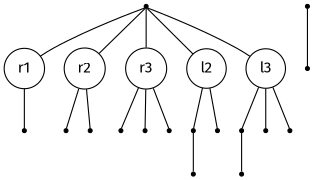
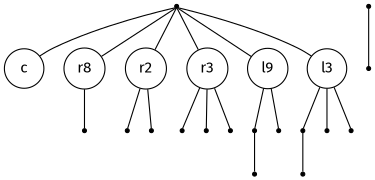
  graph {
    fontname="Fira Sans"
    fontsize="6pt"
    node [fontname="Fira Sans" shape=point]
    edge [fontname="Fira Sans"]
+   n1 [label=c shape=circle]
    root
-   n3 [label=r1 shape=circle]
+   n3 [label=r8 shape=circle]
    n4 [label=r2 shape=circle]
    n5 [label=r3 shape=circle]
-   n6 [label=l2 shape=circle]
+   n6 [label=l9 shape=circle]
    n7 [label=l3 shape=circle]
    mul1
    mul2
    mul2b
    mul3
    mul3b
    mul3c
    bro2
    dupe
    bro3
    dupe3
    dupe33
    bro
    crap
    crap2
    crap3
+   root -- n1
    root -- n3
    root -- n4
    root -- n5
    root -- n6
    root -- n7
    n3 -- mul1
    n4 -- mul2
    n4 -- mul2b
    n5 -- mul3
    n5 -- mul3b
    n5 -- mul3c
    n6 -- bro2
    n6 -- dupe
    n7 -- bro3
    n7 -- dupe3
    n7 -- dupe33
    bro2 -- crap2
    bro3 -- crap3
    bro -- crap
  }
